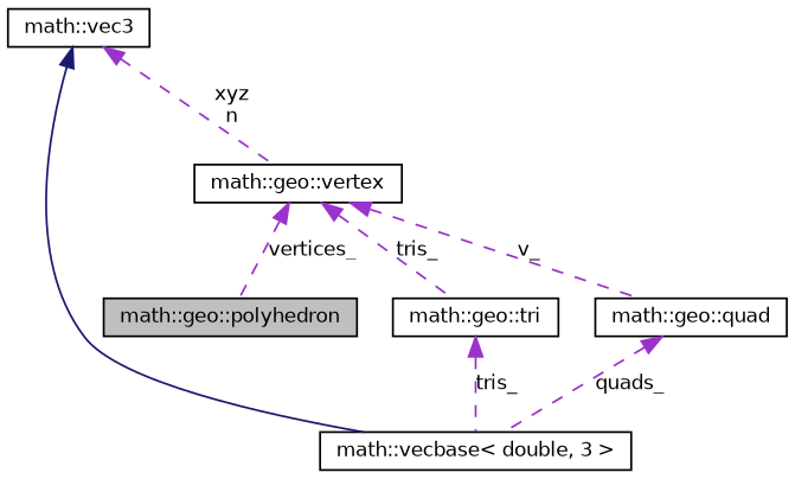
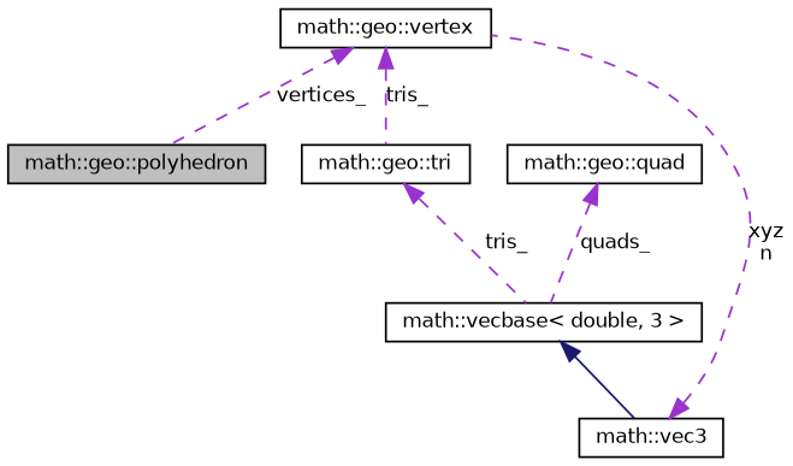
  digraph {
    node [color=black fillcolor=white fontname=Helvetica fontsize=10 shape=record style=filled]
    edge [color=darkorchid3 dir=back fontname=Helvetica fontsize=10 labelfontname=Helvetica labelfontsize=10 style=dashed]
    n1 [fillcolor=grey75 fontcolor=black height=0.2 label="math::geo::polyhedron" width=0.4]
    n2 [height=0.2 label="math::geo::tri" width=0.4]
    n3 [height=0.2 label="math::vecbase\< double, 3 \>" width=0.4]
    n4 [height=0.2 label="math::geo::vertex" width=0.4]
    n5 [height=0.2 label="math::geo::quad" width=0.4]
    n6 [height=0.2 label="math::vec3" width=0.4]
    n2 -> n3 [label=tris_]
-   n6 -> n3 [color=midnightblue style=solid]
+   n3 -> n6 [color=midnightblue style=solid]
    n4 -> n1 [label=vertices_]
    n4 -> n2 [label=tris_]
-   n4 -> n5 [label=v_]
    n5 -> n3 [label=quads_]
    n6 -> n4 [label="xyz\nn"]
  }
